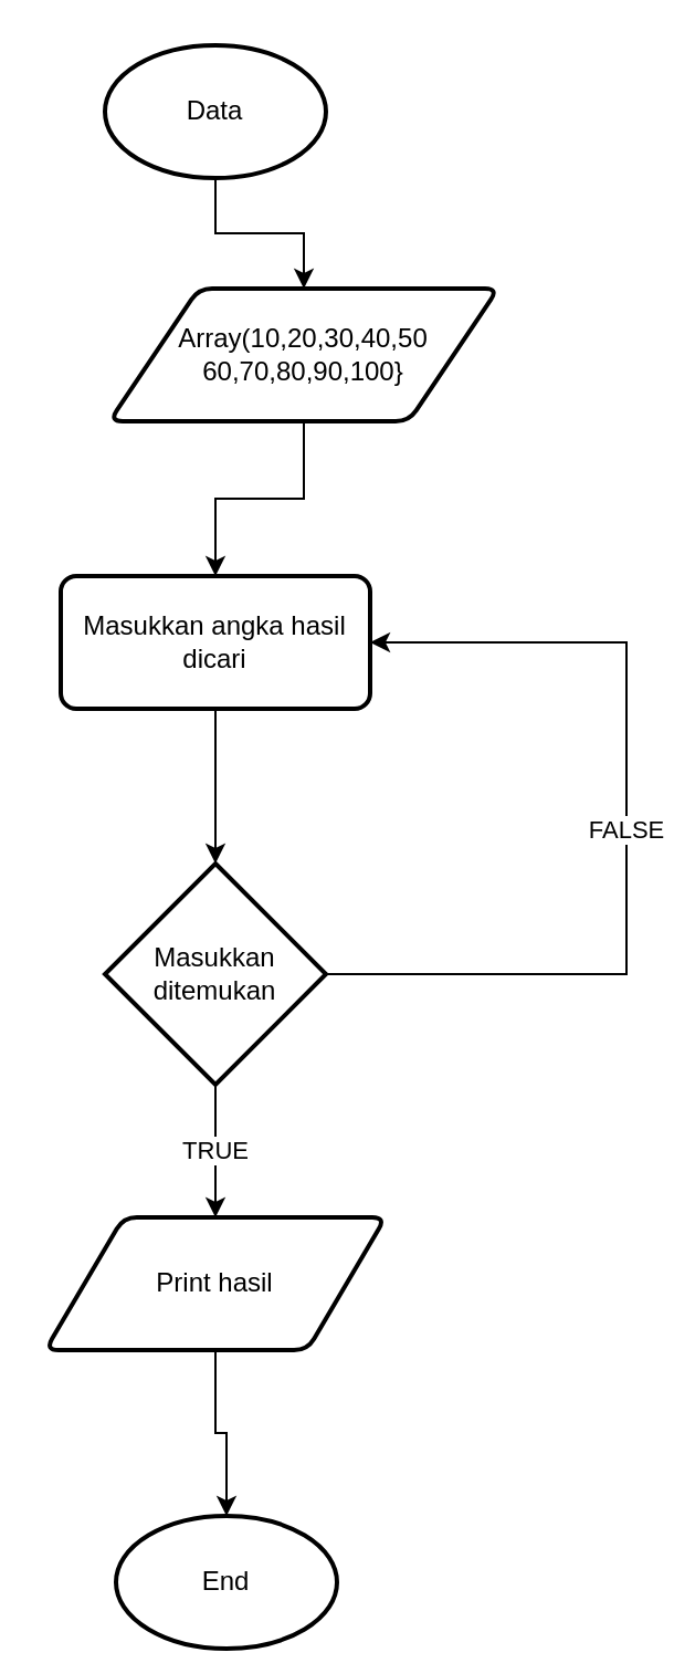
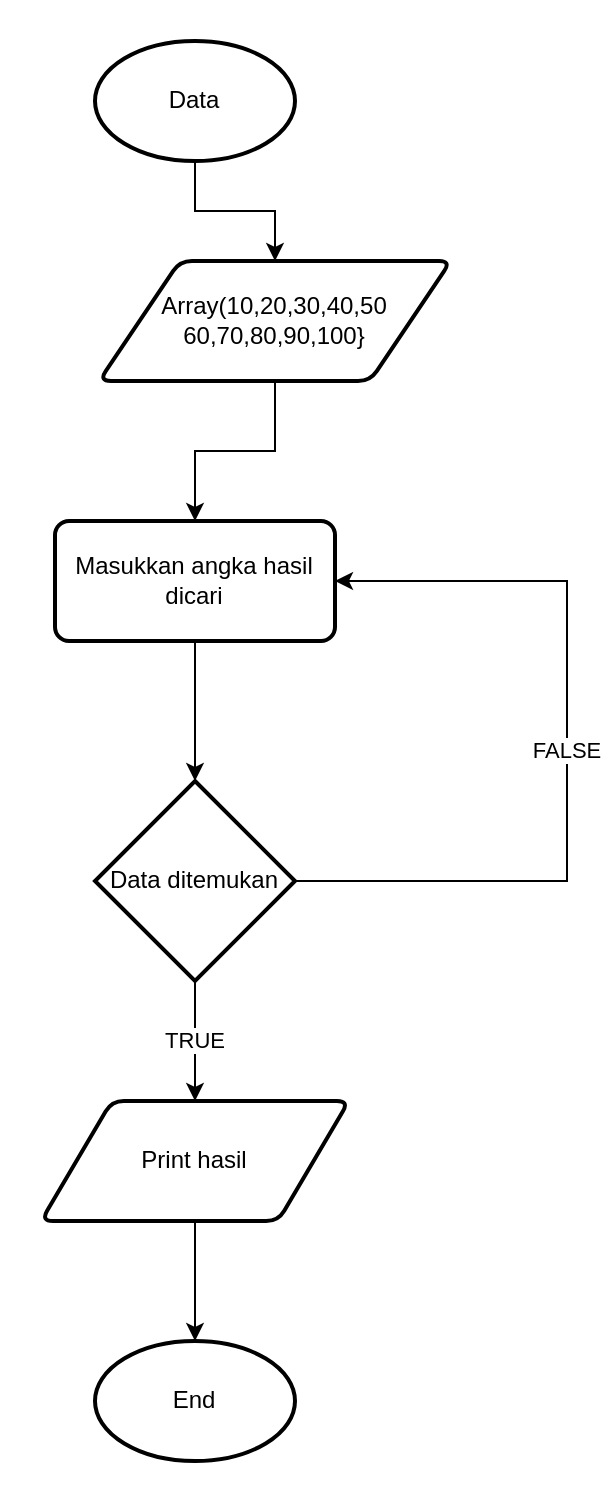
  <mxCell id="0" />
  <mxCell id="1" parent="0" />
  <mxCell id="2" style="edgeStyle=orthogonalEdgeStyle;rounded=0;orthogonalLoop=1;jettySize=auto;html=1;exitX=0.5;exitY=1;exitDx=0;exitDy=0;exitPerimeter=0;entryX=0.5;entryY=0;entryDx=0;entryDy=0;" edge="1" parent="1" source="3" target="6"><mxGeometry relative="1" as="geometry" /></mxCell>
  <mxCell id="3" value="Data" style="strokeWidth=2;html=1;shape=mxgraph.flowchart.start_1;whiteSpace=wrap;" vertex="1" parent="1"><mxGeometry x="47" y="20" width="100" height="60" as="geometry" /></mxCell>
- <mxCell id="4" value="End" style="strokeWidth=2;html=1;shape=mxgraph.flowchart.start_1;whiteSpace=wrap;" vertex="1" parent="1"><mxGeometry x="52" y="685" width="100" height="60" as="geometry" /></mxCell>
+ <mxCell id="4" value="End" style="strokeWidth=2;html=1;shape=mxgraph.flowchart.start_1;whiteSpace=wrap;" vertex="1" parent="1"><mxGeometry x="47" y="670" width="100" height="60" as="geometry" /></mxCell>
  <mxCell id="5" value="" style="edgeStyle=orthogonalEdgeStyle;rounded=0;orthogonalLoop=1;jettySize=auto;html=1;" edge="1" parent="1" source="6" target="8"><mxGeometry relative="1" as="geometry" /></mxCell>
  <mxCell id="6" value="Array(10,20,30,40,50&lt;br&gt;60,70,80,90,100}" style="shape=parallelogram;html=1;strokeWidth=2;perimeter=parallelogramPerimeter;whiteSpace=wrap;rounded=1;arcSize=12;size=0.23;" vertex="1" parent="1"><mxGeometry x="49" y="130" width="176" height="60" as="geometry" /></mxCell>
  <mxCell id="7" value="" style="edgeStyle=orthogonalEdgeStyle;rounded=0;orthogonalLoop=1;jettySize=auto;html=1;" edge="1" parent="1" source="8" target="11"><mxGeometry relative="1" as="geometry" /></mxCell>
  <mxCell id="8" value="Masukkan angka hasil dicari" style="rounded=1;whiteSpace=wrap;html=1;absoluteArcSize=1;arcSize=14;strokeWidth=2;" vertex="1" parent="1"><mxGeometry x="27" y="260" width="140" height="60" as="geometry" /></mxCell>
  <mxCell id="9" value="TRUE" style="edgeStyle=orthogonalEdgeStyle;rounded=0;orthogonalLoop=1;jettySize=auto;html=1;" edge="1" parent="1" source="11" target="13"><mxGeometry relative="1" as="geometry" /></mxCell>
  <mxCell id="10" value="FALSE" style="edgeStyle=orthogonalEdgeStyle;rounded=0;orthogonalLoop=1;jettySize=auto;html=1;exitX=1;exitY=0.5;exitDx=0;exitDy=0;exitPerimeter=0;entryX=1;entryY=0.5;entryDx=0;entryDy=0;" edge="1" parent="1" source="11" target="8"><mxGeometry relative="1" as="geometry"><Array as="points"><mxPoint x="283" y="440" /><mxPoint x="283" y="290" /></Array></mxGeometry></mxCell>
- <mxCell id="11" value="Masukkan ditemukan" style="strokeWidth=2;html=1;shape=mxgraph.flowchart.decision;whiteSpace=wrap;" vertex="1" parent="1"><mxGeometry x="47" y="390" width="100" height="100" as="geometry" /></mxCell>
+ <mxCell id="11" value="Data ditemukan" style="strokeWidth=2;html=1;shape=mxgraph.flowchart.decision;whiteSpace=wrap;" vertex="1" parent="1"><mxGeometry x="47" y="390" width="100" height="100" as="geometry" /></mxCell>
  <mxCell id="12" value="" style="edgeStyle=orthogonalEdgeStyle;rounded=0;orthogonalLoop=1;jettySize=auto;html=1;" edge="1" parent="1" source="13" target="4"><mxGeometry relative="1" as="geometry" /></mxCell>
  <mxCell id="13" value="Print hasil" style="shape=parallelogram;html=1;strokeWidth=2;perimeter=parallelogramPerimeter;whiteSpace=wrap;rounded=1;arcSize=12;size=0.23;" vertex="1" parent="1"><mxGeometry x="20" y="550" width="154" height="60" as="geometry" /></mxCell>
